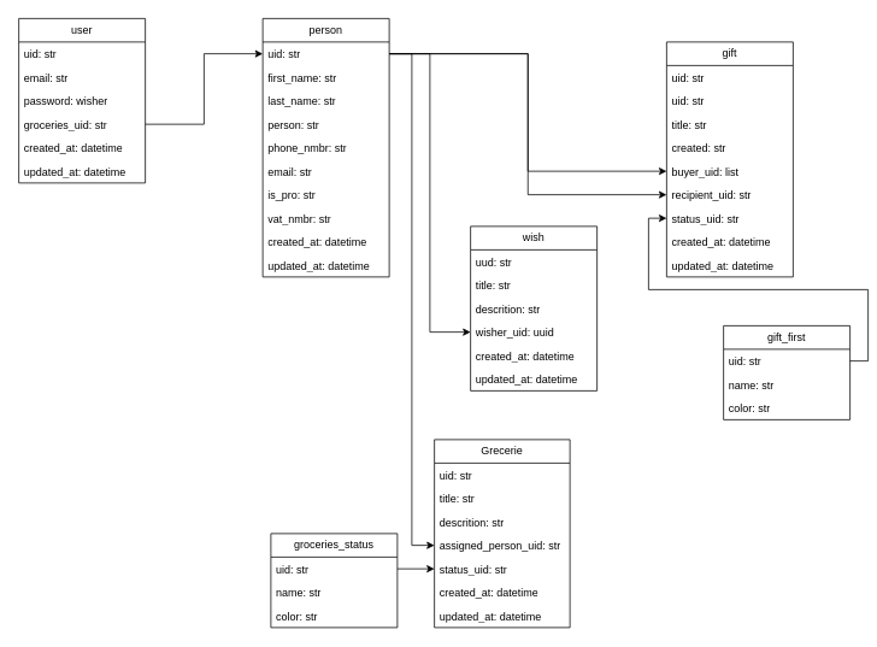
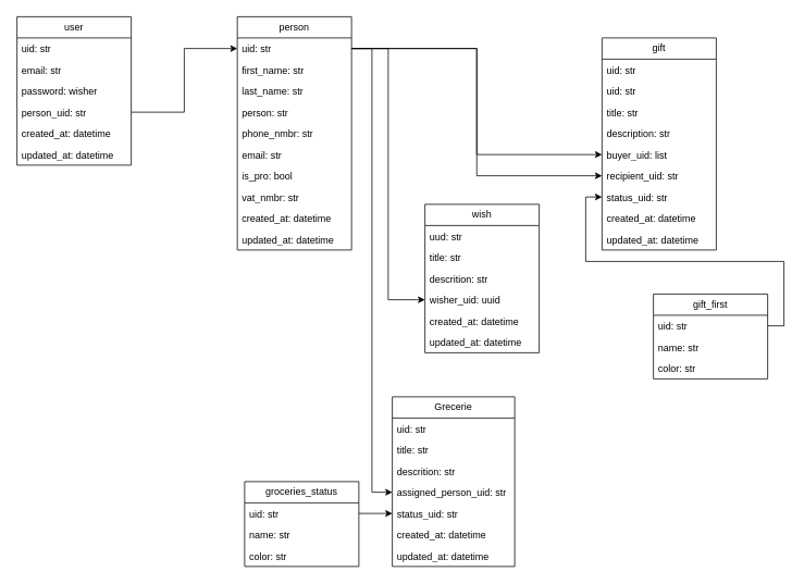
  <mxCell id="0" />
  <mxCell id="1" parent="0" />
  <mxCell id="2" value="person" style="swimlane;fontStyle=0;childLayout=stackLayout;horizontal=1;startSize=26;fillColor=none;horizontalStack=0;resizeParent=1;resizeParentMax=0;resizeLast=0;collapsible=1;marginBottom=0;whiteSpace=wrap;html=1;" parent="1" vertex="1"><mxGeometry x="290" y="20" width="140" height="286" as="geometry" /></mxCell>
  <mxCell id="3" value="uid: str" style="text;strokeColor=none;fillColor=none;align=left;verticalAlign=top;spacingLeft=4;spacingRight=4;overflow=hidden;rotatable=0;points=[[0,0.5],[1,0.5]];portConstraint=eastwest;whiteSpace=wrap;html=1;" parent="2" vertex="1"><mxGeometry y="26" width="140" height="26" as="geometry" /></mxCell>
  <mxCell id="4" value="first_name: str" style="text;strokeColor=none;fillColor=none;align=left;verticalAlign=top;spacingLeft=4;spacingRight=4;overflow=hidden;rotatable=0;points=[[0,0.5],[1,0.5]];portConstraint=eastwest;whiteSpace=wrap;html=1;" parent="2" vertex="1"><mxGeometry y="52" width="140" height="26" as="geometry" /></mxCell>
  <mxCell id="5" value="last_name: str" style="text;strokeColor=none;fillColor=none;align=left;verticalAlign=top;spacingLeft=4;spacingRight=4;overflow=hidden;rotatable=0;points=[[0,0.5],[1,0.5]];portConstraint=eastwest;whiteSpace=wrap;html=1;" parent="2" vertex="1"><mxGeometry y="78" width="140" height="26" as="geometry" /></mxCell>
  <mxCell id="6" value="person: str" style="text;strokeColor=none;fillColor=none;align=left;verticalAlign=top;spacingLeft=4;spacingRight=4;overflow=hidden;rotatable=0;points=[[0,0.5],[1,0.5]];portConstraint=eastwest;whiteSpace=wrap;html=1;" parent="2" vertex="1"><mxGeometry y="104" width="140" height="26" as="geometry" /></mxCell>
  <mxCell id="7" value="phone_nmbr: str" style="text;strokeColor=none;fillColor=none;align=left;verticalAlign=top;spacingLeft=4;spacingRight=4;overflow=hidden;rotatable=0;points=[[0,0.5],[1,0.5]];portConstraint=eastwest;whiteSpace=wrap;html=1;" parent="2" vertex="1"><mxGeometry y="130" width="140" height="26" as="geometry" /></mxCell>
  <mxCell id="8" value="email: str" style="text;strokeColor=none;fillColor=none;align=left;verticalAlign=top;spacingLeft=4;spacingRight=4;overflow=hidden;rotatable=0;points=[[0,0.5],[1,0.5]];portConstraint=eastwest;whiteSpace=wrap;html=1;" parent="2" vertex="1"><mxGeometry y="156" width="140" height="26" as="geometry" /></mxCell>
- <mxCell id="9" value="is_pro: str" style="text;strokeColor=none;fillColor=none;align=left;verticalAlign=top;spacingLeft=4;spacingRight=4;overflow=hidden;rotatable=0;points=[[0,0.5],[1,0.5]];portConstraint=eastwest;whiteSpace=wrap;html=1;" parent="2" vertex="1"><mxGeometry y="182" width="140" height="26" as="geometry" /></mxCell>
+ <mxCell id="9" value="is_pro: bool" style="text;strokeColor=none;fillColor=none;align=left;verticalAlign=top;spacingLeft=4;spacingRight=4;overflow=hidden;rotatable=0;points=[[0,0.5],[1,0.5]];portConstraint=eastwest;whiteSpace=wrap;html=1;" parent="2" vertex="1"><mxGeometry y="182" width="140" height="26" as="geometry" /></mxCell>
  <mxCell id="10" value="vat_nmbr: str" style="text;strokeColor=none;fillColor=none;align=left;verticalAlign=top;spacingLeft=4;spacingRight=4;overflow=hidden;rotatable=0;points=[[0,0.5],[1,0.5]];portConstraint=eastwest;whiteSpace=wrap;html=1;" parent="2" vertex="1"><mxGeometry y="208" width="140" height="26" as="geometry" /></mxCell>
  <mxCell id="11" value="created_at: datetime" style="text;strokeColor=none;fillColor=none;align=left;verticalAlign=top;spacingLeft=4;spacingRight=4;overflow=hidden;rotatable=0;points=[[0,0.5],[1,0.5]];portConstraint=eastwest;whiteSpace=wrap;html=1;" parent="2" vertex="1"><mxGeometry y="234" width="140" height="26" as="geometry" /></mxCell>
  <mxCell id="12" value="updated_at: datetime" style="text;strokeColor=none;fillColor=none;align=left;verticalAlign=top;spacingLeft=4;spacingRight=4;overflow=hidden;rotatable=0;points=[[0,0.5],[1,0.5]];portConstraint=eastwest;whiteSpace=wrap;html=1;" parent="2" vertex="1"><mxGeometry y="260" width="140" height="26" as="geometry" /></mxCell>
  <mxCell id="13" value="user" style="swimlane;fontStyle=0;childLayout=stackLayout;horizontal=1;startSize=26;fillColor=none;horizontalStack=0;resizeParent=1;resizeParentMax=0;resizeLast=0;collapsible=1;marginBottom=0;whiteSpace=wrap;html=1;" parent="1" vertex="1"><mxGeometry x="20" y="20" width="140" height="182" as="geometry" /></mxCell>
  <mxCell id="14" value="uid: str" style="text;strokeColor=none;fillColor=none;align=left;verticalAlign=top;spacingLeft=4;spacingRight=4;overflow=hidden;rotatable=0;points=[[0,0.5],[1,0.5]];portConstraint=eastwest;whiteSpace=wrap;html=1;" parent="13" vertex="1"><mxGeometry y="26" width="140" height="26" as="geometry" /></mxCell>
  <mxCell id="15" value="email: str" style="text;strokeColor=none;fillColor=none;align=left;verticalAlign=top;spacingLeft=4;spacingRight=4;overflow=hidden;rotatable=0;points=[[0,0.5],[1,0.5]];portConstraint=eastwest;whiteSpace=wrap;html=1;" parent="13" vertex="1"><mxGeometry y="52" width="140" height="26" as="geometry" /></mxCell>
  <mxCell id="16" value="password: wisher" style="text;strokeColor=none;fillColor=none;align=left;verticalAlign=top;spacingLeft=4;spacingRight=4;overflow=hidden;rotatable=0;points=[[0,0.5],[1,0.5]];portConstraint=eastwest;whiteSpace=wrap;html=1;" parent="13" vertex="1"><mxGeometry y="78" width="140" height="26" as="geometry" /></mxCell>
- <mxCell id="17" value="groceries_uid: str" style="text;strokeColor=none;fillColor=none;align=left;verticalAlign=top;spacingLeft=4;spacingRight=4;overflow=hidden;rotatable=0;points=[[0,0.5],[1,0.5]];portConstraint=eastwest;whiteSpace=wrap;html=1;" parent="13" vertex="1"><mxGeometry y="104" width="140" height="26" as="geometry" /></mxCell>
+ <mxCell id="17" value="person_uid: str" style="text;strokeColor=none;fillColor=none;align=left;verticalAlign=top;spacingLeft=4;spacingRight=4;overflow=hidden;rotatable=0;points=[[0,0.5],[1,0.5]];portConstraint=eastwest;whiteSpace=wrap;html=1;" parent="13" vertex="1"><mxGeometry y="104" width="140" height="26" as="geometry" /></mxCell>
  <mxCell id="18" value="created_at: datetime" style="text;strokeColor=none;fillColor=none;align=left;verticalAlign=top;spacingLeft=4;spacingRight=4;overflow=hidden;rotatable=0;points=[[0,0.5],[1,0.5]];portConstraint=eastwest;whiteSpace=wrap;html=1;" parent="13" vertex="1"><mxGeometry y="130" width="140" height="26" as="geometry" /></mxCell>
  <mxCell id="19" value="updated_at: datetime" style="text;strokeColor=none;fillColor=none;align=left;verticalAlign=top;spacingLeft=4;spacingRight=4;overflow=hidden;rotatable=0;points=[[0,0.5],[1,0.5]];portConstraint=eastwest;whiteSpace=wrap;html=1;" parent="13" vertex="1"><mxGeometry y="156" width="140" height="26" as="geometry" /></mxCell>
  <mxCell id="20" value="gift" style="swimlane;fontStyle=0;childLayout=stackLayout;horizontal=1;startSize=26;fillColor=none;horizontalStack=0;resizeParent=1;resizeParentMax=0;resizeLast=0;collapsible=1;marginBottom=0;whiteSpace=wrap;html=1;" parent="1" vertex="1"><mxGeometry x="737" y="46" width="140" height="260" as="geometry" /></mxCell>
  <mxCell id="21" value="uid: str" style="text;strokeColor=none;fillColor=none;align=left;verticalAlign=top;spacingLeft=4;spacingRight=4;overflow=hidden;rotatable=0;points=[[0,0.5],[1,0.5]];portConstraint=eastwest;whiteSpace=wrap;html=1;" parent="20" vertex="1"><mxGeometry y="26" width="140" height="26" as="geometry" /></mxCell>
  <mxCell id="22" value="uid: str" style="text;strokeColor=none;fillColor=none;align=left;verticalAlign=top;spacingLeft=4;spacingRight=4;overflow=hidden;rotatable=0;points=[[0,0.5],[1,0.5]];portConstraint=eastwest;whiteSpace=wrap;html=1;" vertex="1" parent="20"><mxGeometry y="52" width="140" height="26" as="geometry" /></mxCell>
  <mxCell id="23" value="title: str" style="text;strokeColor=none;fillColor=none;align=left;verticalAlign=top;spacingLeft=4;spacingRight=4;overflow=hidden;rotatable=0;points=[[0,0.5],[1,0.5]];portConstraint=eastwest;whiteSpace=wrap;html=1;" parent="20" vertex="1"><mxGeometry y="78" width="140" height="26" as="geometry" /></mxCell>
- <mxCell id="24" value="created: str" style="text;strokeColor=none;fillColor=none;align=left;verticalAlign=top;spacingLeft=4;spacingRight=4;overflow=hidden;rotatable=0;points=[[0,0.5],[1,0.5]];portConstraint=eastwest;whiteSpace=wrap;html=1;" parent="20" vertex="1"><mxGeometry y="104" width="140" height="26" as="geometry" /></mxCell>
+ <mxCell id="24" value="description: str" style="text;strokeColor=none;fillColor=none;align=left;verticalAlign=top;spacingLeft=4;spacingRight=4;overflow=hidden;rotatable=0;points=[[0,0.5],[1,0.5]];portConstraint=eastwest;whiteSpace=wrap;html=1;" parent="20" vertex="1"><mxGeometry y="104" width="140" height="26" as="geometry" /></mxCell>
  <mxCell id="25" value="buyer_uid: list" style="text;strokeColor=none;fillColor=none;align=left;verticalAlign=top;spacingLeft=4;spacingRight=4;overflow=hidden;rotatable=0;points=[[0,0.5],[1,0.5]];portConstraint=eastwest;whiteSpace=wrap;html=1;" parent="20" vertex="1"><mxGeometry y="130" width="140" height="26" as="geometry" /></mxCell>
  <mxCell id="26" value="recipient_uid: str" style="text;strokeColor=none;fillColor=none;align=left;verticalAlign=top;spacingLeft=4;spacingRight=4;overflow=hidden;rotatable=0;points=[[0,0.5],[1,0.5]];portConstraint=eastwest;whiteSpace=wrap;html=1;" parent="20" vertex="1"><mxGeometry y="156" width="140" height="26" as="geometry" /></mxCell>
  <mxCell id="27" value="status_uid: str" style="text;strokeColor=none;fillColor=none;align=left;verticalAlign=top;spacingLeft=4;spacingRight=4;overflow=hidden;rotatable=0;points=[[0,0.5],[1,0.5]];portConstraint=eastwest;whiteSpace=wrap;html=1;" vertex="1" parent="20"><mxGeometry y="182" width="140" height="26" as="geometry" /></mxCell>
  <mxCell id="28" value="created_at: datetime" style="text;strokeColor=none;fillColor=none;align=left;verticalAlign=top;spacingLeft=4;spacingRight=4;overflow=hidden;rotatable=0;points=[[0,0.5],[1,0.5]];portConstraint=eastwest;whiteSpace=wrap;html=1;" parent="20" vertex="1"><mxGeometry y="208" width="140" height="26" as="geometry" /></mxCell>
  <mxCell id="29" value="updated_at: datetime" style="text;strokeColor=none;fillColor=none;align=left;verticalAlign=top;spacingLeft=4;spacingRight=4;overflow=hidden;rotatable=0;points=[[0,0.5],[1,0.5]];portConstraint=eastwest;whiteSpace=wrap;html=1;" parent="20" vertex="1"><mxGeometry y="234" width="140" height="26" as="geometry" /></mxCell>
  <mxCell id="30" style="edgeStyle=orthogonalEdgeStyle;rounded=0;orthogonalLoop=1;jettySize=auto;html=1;exitX=1;exitY=0.5;exitDx=0;exitDy=0;entryX=0;entryY=0.5;entryDx=0;entryDy=0;" parent="1" source="17" target="3" edge="1"><mxGeometry relative="1" as="geometry" /></mxCell>
  <mxCell id="31" style="edgeStyle=orthogonalEdgeStyle;rounded=0;orthogonalLoop=1;jettySize=auto;html=1;exitX=1;exitY=0.5;exitDx=0;exitDy=0;entryX=0;entryY=0.5;entryDx=0;entryDy=0;" parent="1" source="3" target="25" edge="1"><mxGeometry relative="1" as="geometry" /></mxCell>
  <mxCell id="32" style="edgeStyle=orthogonalEdgeStyle;rounded=0;orthogonalLoop=1;jettySize=auto;html=1;exitX=1;exitY=0.5;exitDx=0;exitDy=0;entryX=0;entryY=0.5;entryDx=0;entryDy=0;" parent="1" source="3" target="26" edge="1"><mxGeometry relative="1" as="geometry" /></mxCell>
  <mxCell id="33" value="wish" style="swimlane;fontStyle=0;childLayout=stackLayout;horizontal=1;startSize=26;fillColor=none;horizontalStack=0;resizeParent=1;resizeParentMax=0;resizeLast=0;collapsible=1;marginBottom=0;whiteSpace=wrap;html=1;" vertex="1" parent="1"><mxGeometry x="520" y="250" width="140" height="182" as="geometry" /></mxCell>
  <mxCell id="34" value="uud: str" style="text;strokeColor=none;fillColor=none;align=left;verticalAlign=top;spacingLeft=4;spacingRight=4;overflow=hidden;rotatable=0;points=[[0,0.5],[1,0.5]];portConstraint=eastwest;whiteSpace=wrap;html=1;" vertex="1" parent="33"><mxGeometry y="26" width="140" height="26" as="geometry" /></mxCell>
  <mxCell id="35" value="title: str" style="text;strokeColor=none;fillColor=none;align=left;verticalAlign=top;spacingLeft=4;spacingRight=4;overflow=hidden;rotatable=0;points=[[0,0.5],[1,0.5]];portConstraint=eastwest;whiteSpace=wrap;html=1;" vertex="1" parent="33"><mxGeometry y="52" width="140" height="26" as="geometry" /></mxCell>
  <mxCell id="36" value="descrition: str" style="text;strokeColor=none;fillColor=none;align=left;verticalAlign=top;spacingLeft=4;spacingRight=4;overflow=hidden;rotatable=0;points=[[0,0.5],[1,0.5]];portConstraint=eastwest;whiteSpace=wrap;html=1;" vertex="1" parent="33"><mxGeometry y="78" width="140" height="26" as="geometry" /></mxCell>
  <mxCell id="37" value="wisher_uid: uuid" style="text;strokeColor=none;fillColor=none;align=left;verticalAlign=top;spacingLeft=4;spacingRight=4;overflow=hidden;rotatable=0;points=[[0,0.5],[1,0.5]];portConstraint=eastwest;whiteSpace=wrap;html=1;" vertex="1" parent="33"><mxGeometry y="104" width="140" height="26" as="geometry" /></mxCell>
  <mxCell id="38" value="created_at: datetime" style="text;strokeColor=none;fillColor=none;align=left;verticalAlign=top;spacingLeft=4;spacingRight=4;overflow=hidden;rotatable=0;points=[[0,0.5],[1,0.5]];portConstraint=eastwest;whiteSpace=wrap;html=1;" vertex="1" parent="33"><mxGeometry y="130" width="140" height="26" as="geometry" /></mxCell>
  <mxCell id="39" value="updated_at: datetime" style="text;strokeColor=none;fillColor=none;align=left;verticalAlign=top;spacingLeft=4;spacingRight=4;overflow=hidden;rotatable=0;points=[[0,0.5],[1,0.5]];portConstraint=eastwest;whiteSpace=wrap;html=1;" vertex="1" parent="33"><mxGeometry y="156" width="140" height="26" as="geometry" /></mxCell>
  <mxCell id="40" style="edgeStyle=orthogonalEdgeStyle;rounded=0;orthogonalLoop=1;jettySize=auto;html=1;exitX=1;exitY=0.5;exitDx=0;exitDy=0;entryX=0;entryY=0.5;entryDx=0;entryDy=0;" edge="1" parent="1" source="3" target="37"><mxGeometry relative="1" as="geometry" /></mxCell>
  <mxCell id="41" value="Grecerie" style="swimlane;fontStyle=0;childLayout=stackLayout;horizontal=1;startSize=26;fillColor=none;horizontalStack=0;resizeParent=1;resizeParentMax=0;resizeLast=0;collapsible=1;marginBottom=0;whiteSpace=wrap;html=1;" vertex="1" parent="1"><mxGeometry x="480" y="486" width="150" height="208" as="geometry" /></mxCell>
  <mxCell id="42" value="uid: str" style="text;strokeColor=none;fillColor=none;align=left;verticalAlign=top;spacingLeft=4;spacingRight=4;overflow=hidden;rotatable=0;points=[[0,0.5],[1,0.5]];portConstraint=eastwest;whiteSpace=wrap;html=1;" vertex="1" parent="41"><mxGeometry y="26" width="150" height="26" as="geometry" /></mxCell>
  <mxCell id="43" value="title: str" style="text;strokeColor=none;fillColor=none;align=left;verticalAlign=top;spacingLeft=4;spacingRight=4;overflow=hidden;rotatable=0;points=[[0,0.5],[1,0.5]];portConstraint=eastwest;whiteSpace=wrap;html=1;" vertex="1" parent="41"><mxGeometry y="52" width="150" height="26" as="geometry" /></mxCell>
  <mxCell id="44" value="descrition: str" style="text;strokeColor=none;fillColor=none;align=left;verticalAlign=top;spacingLeft=4;spacingRight=4;overflow=hidden;rotatable=0;points=[[0,0.5],[1,0.5]];portConstraint=eastwest;whiteSpace=wrap;html=1;" vertex="1" parent="41"><mxGeometry y="78" width="150" height="26" as="geometry" /></mxCell>
  <mxCell id="45" value="assigned_person_uid: str" style="text;strokeColor=none;fillColor=none;align=left;verticalAlign=top;spacingLeft=4;spacingRight=4;overflow=hidden;rotatable=0;points=[[0,0.5],[1,0.5]];portConstraint=eastwest;whiteSpace=wrap;html=1;" vertex="1" parent="41"><mxGeometry y="104" width="150" height="26" as="geometry" /></mxCell>
  <mxCell id="46" value="status_uid: str" style="text;strokeColor=none;fillColor=none;align=left;verticalAlign=top;spacingLeft=4;spacingRight=4;overflow=hidden;rotatable=0;points=[[0,0.5],[1,0.5]];portConstraint=eastwest;whiteSpace=wrap;html=1;" vertex="1" parent="41"><mxGeometry y="130" width="150" height="26" as="geometry" /></mxCell>
  <mxCell id="47" value="created_at: datetime" style="text;strokeColor=none;fillColor=none;align=left;verticalAlign=top;spacingLeft=4;spacingRight=4;overflow=hidden;rotatable=0;points=[[0,0.5],[1,0.5]];portConstraint=eastwest;whiteSpace=wrap;html=1;" vertex="1" parent="41"><mxGeometry y="156" width="150" height="26" as="geometry" /></mxCell>
  <mxCell id="48" value="updated_at: datetime" style="text;strokeColor=none;fillColor=none;align=left;verticalAlign=top;spacingLeft=4;spacingRight=4;overflow=hidden;rotatable=0;points=[[0,0.5],[1,0.5]];portConstraint=eastwest;whiteSpace=wrap;html=1;" vertex="1" parent="41"><mxGeometry y="182" width="150" height="26" as="geometry" /></mxCell>
  <mxCell id="49" value="gift_first" style="swimlane;fontStyle=0;childLayout=stackLayout;horizontal=1;startSize=26;fillColor=none;horizontalStack=0;resizeParent=1;resizeParentMax=0;resizeLast=0;collapsible=1;marginBottom=0;whiteSpace=wrap;html=1;" vertex="1" parent="1"><mxGeometry x="800" y="360" width="140" height="104" as="geometry" /></mxCell>
  <mxCell id="50" value="uid: str" style="text;strokeColor=none;fillColor=none;align=left;verticalAlign=top;spacingLeft=4;spacingRight=4;overflow=hidden;rotatable=0;points=[[0,0.5],[1,0.5]];portConstraint=eastwest;whiteSpace=wrap;html=1;" vertex="1" parent="49"><mxGeometry y="26" width="140" height="26" as="geometry" /></mxCell>
  <mxCell id="51" value="name: str" style="text;strokeColor=none;fillColor=none;align=left;verticalAlign=top;spacingLeft=4;spacingRight=4;overflow=hidden;rotatable=0;points=[[0,0.5],[1,0.5]];portConstraint=eastwest;whiteSpace=wrap;html=1;" vertex="1" parent="49"><mxGeometry y="52" width="140" height="26" as="geometry" /></mxCell>
  <mxCell id="52" value="color: str" style="text;strokeColor=none;fillColor=none;align=left;verticalAlign=top;spacingLeft=4;spacingRight=4;overflow=hidden;rotatable=0;points=[[0,0.5],[1,0.5]];portConstraint=eastwest;whiteSpace=wrap;html=1;" vertex="1" parent="49"><mxGeometry y="78" width="140" height="26" as="geometry" /></mxCell>
  <mxCell id="53" value="groceries_status" style="swimlane;fontStyle=0;childLayout=stackLayout;horizontal=1;startSize=26;fillColor=none;horizontalStack=0;resizeParent=1;resizeParentMax=0;resizeLast=0;collapsible=1;marginBottom=0;whiteSpace=wrap;html=1;" vertex="1" parent="1"><mxGeometry x="299" y="590" width="140" height="104" as="geometry" /></mxCell>
  <mxCell id="54" value="uid: str" style="text;strokeColor=none;fillColor=none;align=left;verticalAlign=top;spacingLeft=4;spacingRight=4;overflow=hidden;rotatable=0;points=[[0,0.5],[1,0.5]];portConstraint=eastwest;whiteSpace=wrap;html=1;" vertex="1" parent="53"><mxGeometry y="26" width="140" height="26" as="geometry" /></mxCell>
  <mxCell id="55" value="name: str" style="text;strokeColor=none;fillColor=none;align=left;verticalAlign=top;spacingLeft=4;spacingRight=4;overflow=hidden;rotatable=0;points=[[0,0.5],[1,0.5]];portConstraint=eastwest;whiteSpace=wrap;html=1;" vertex="1" parent="53"><mxGeometry y="52" width="140" height="26" as="geometry" /></mxCell>
  <mxCell id="56" value="color: str" style="text;strokeColor=none;fillColor=none;align=left;verticalAlign=top;spacingLeft=4;spacingRight=4;overflow=hidden;rotatable=0;points=[[0,0.5],[1,0.5]];portConstraint=eastwest;whiteSpace=wrap;html=1;" vertex="1" parent="53"><mxGeometry y="78" width="140" height="26" as="geometry" /></mxCell>
  <mxCell id="57" style="edgeStyle=orthogonalEdgeStyle;rounded=0;orthogonalLoop=1;jettySize=auto;html=1;exitX=1;exitY=0.5;exitDx=0;exitDy=0;entryX=0;entryY=0.5;entryDx=0;entryDy=0;" edge="1" parent="1" source="54" target="46"><mxGeometry relative="1" as="geometry" /></mxCell>
  <mxCell id="58" style="edgeStyle=orthogonalEdgeStyle;rounded=0;orthogonalLoop=1;jettySize=auto;html=1;exitX=1;exitY=0.5;exitDx=0;exitDy=0;entryX=0;entryY=0.5;entryDx=0;entryDy=0;" edge="1" parent="1" source="50" target="27"><mxGeometry relative="1" as="geometry" /></mxCell>
  <mxCell id="59" style="edgeStyle=orthogonalEdgeStyle;rounded=0;orthogonalLoop=1;jettySize=auto;html=1;exitX=1;exitY=0.5;exitDx=0;exitDy=0;" edge="1" parent="1" source="3" target="45"><mxGeometry relative="1" as="geometry" /></mxCell>
